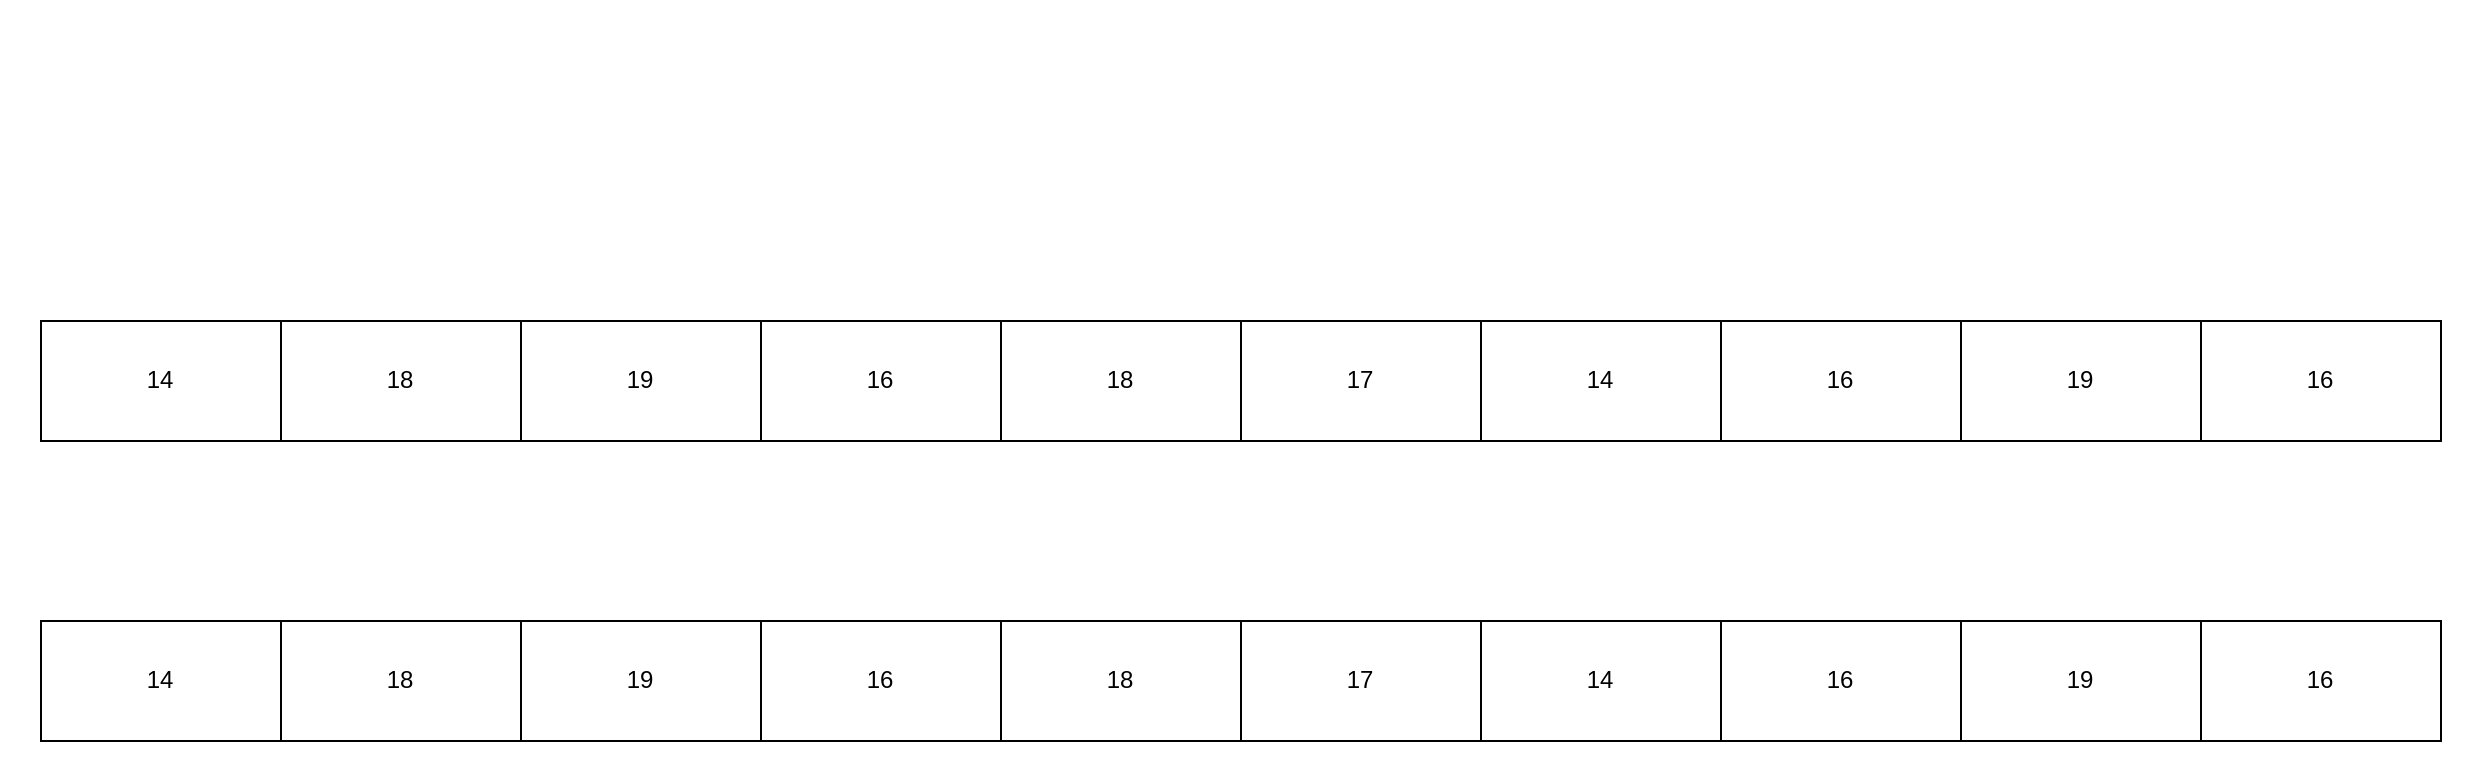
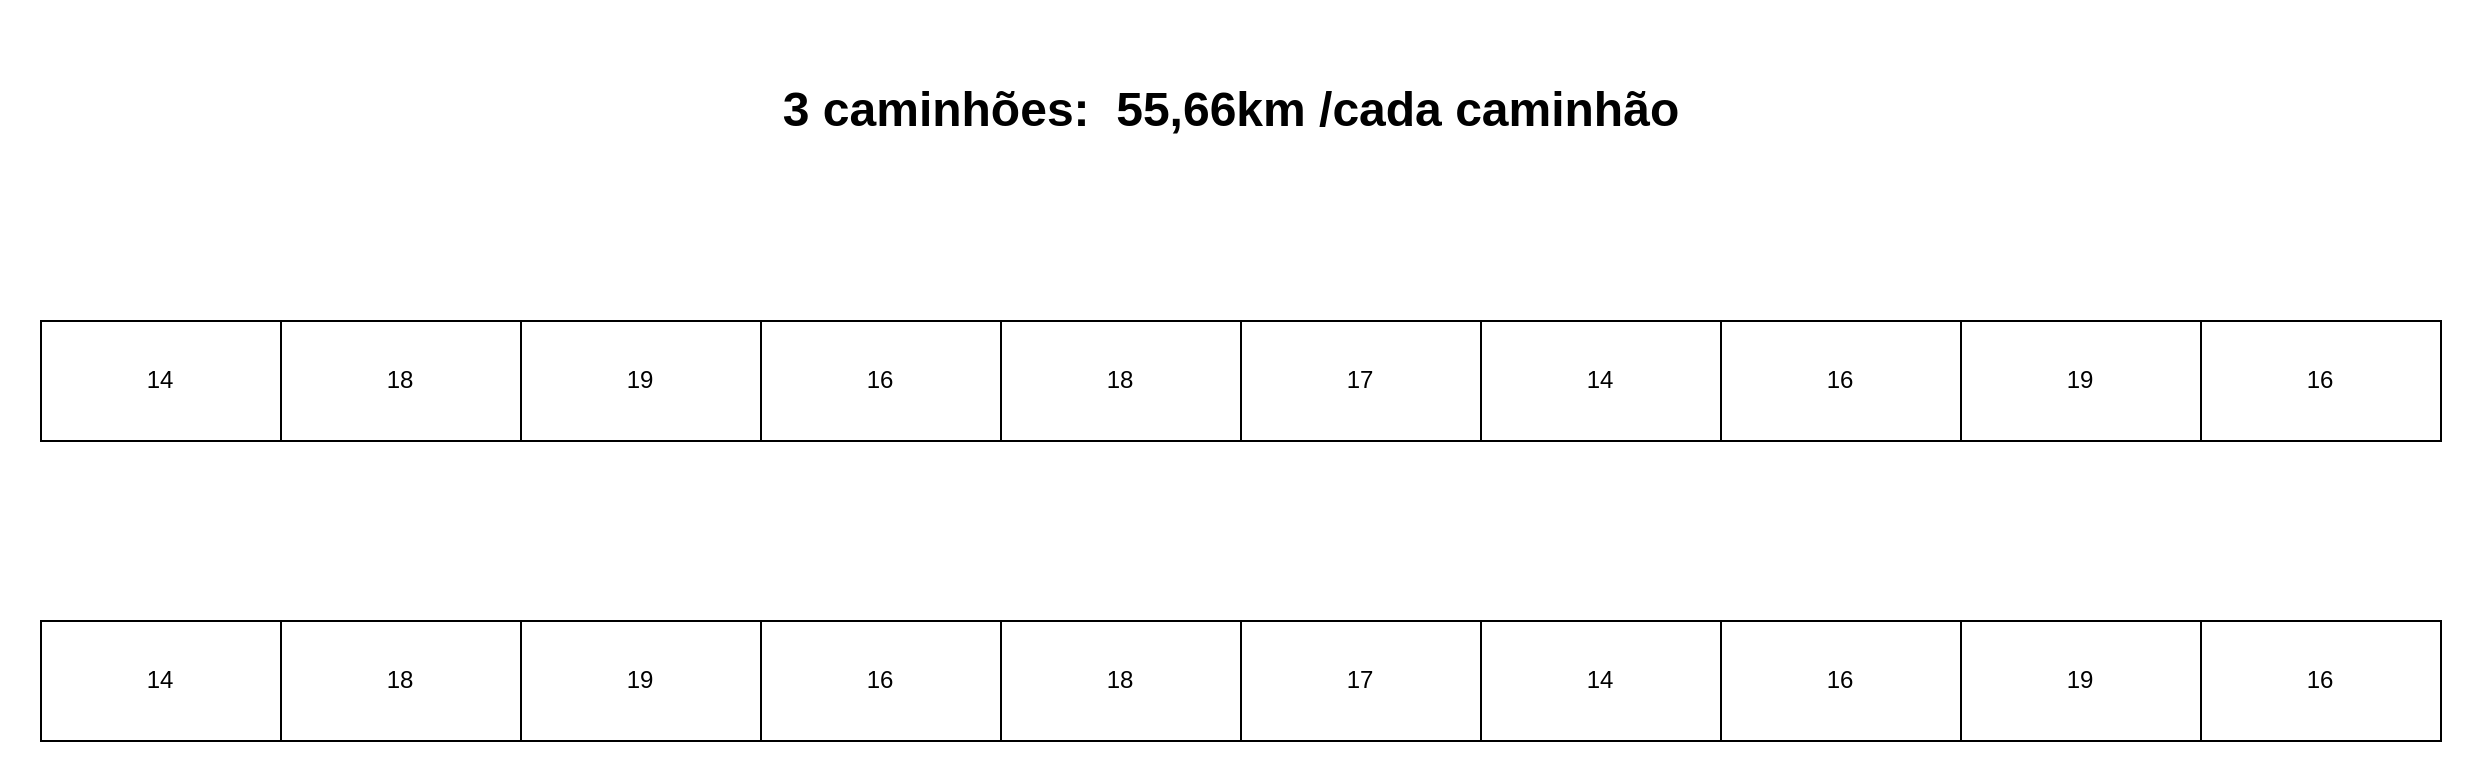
  <mxCell id="0" />
  <mxCell id="1" parent="0" />
  <mxCell id="2" value="19" style="rounded=0;whiteSpace=wrap;html=1;" vertex="1" parent="1"><mxGeometry x="260" y="160" width="120" height="60" as="geometry" /></mxCell>
  <mxCell id="3" value="16" style="rounded=0;whiteSpace=wrap;html=1;" vertex="1" parent="1"><mxGeometry x="380" y="160" width="120" height="60" as="geometry" /></mxCell>
  <mxCell id="4" value="18" style="rounded=0;whiteSpace=wrap;html=1;" vertex="1" parent="1"><mxGeometry x="500" y="160" width="120" height="60" as="geometry" /></mxCell>
  <mxCell id="5" value="16" style="rounded=0;whiteSpace=wrap;html=1;" vertex="1" parent="1"><mxGeometry x="1100" y="160" width="120" height="60" as="geometry" /></mxCell>
  <mxCell id="6" value="19" style="rounded=0;whiteSpace=wrap;html=1;" vertex="1" parent="1"><mxGeometry x="980" y="160" width="120" height="60" as="geometry" /></mxCell>
  <mxCell id="7" value="16" style="rounded=0;whiteSpace=wrap;html=1;" vertex="1" parent="1"><mxGeometry x="860" y="160" width="120" height="60" as="geometry" /></mxCell>
  <mxCell id="8" value="14" style="rounded=0;whiteSpace=wrap;html=1;" vertex="1" parent="1"><mxGeometry x="740" y="160" width="120" height="60" as="geometry" /></mxCell>
  <mxCell id="9" value="17" style="rounded=0;whiteSpace=wrap;html=1;" vertex="1" parent="1"><mxGeometry x="620" y="160" width="120" height="60" as="geometry" /></mxCell>
  <mxCell id="10" value="14" style="rounded=0;whiteSpace=wrap;html=1;" vertex="1" parent="1"><mxGeometry x="20" y="160" width="120" height="60" as="geometry" /></mxCell>
  <mxCell id="11" value="18" style="rounded=0;whiteSpace=wrap;html=1;" vertex="1" parent="1"><mxGeometry x="140" y="160" width="120" height="60" as="geometry" /></mxCell>
  <mxCell id="12" value="19" style="rounded=0;whiteSpace=wrap;html=1;" vertex="1" parent="1"><mxGeometry x="260" y="310" width="120" height="60" as="geometry" /></mxCell>
  <mxCell id="13" value="16" style="rounded=0;whiteSpace=wrap;html=1;" vertex="1" parent="1"><mxGeometry x="380" y="310" width="120" height="60" as="geometry" /></mxCell>
  <mxCell id="14" value="18" style="rounded=0;whiteSpace=wrap;html=1;" vertex="1" parent="1"><mxGeometry x="500" y="310" width="120" height="60" as="geometry" /></mxCell>
  <mxCell id="15" value="16" style="rounded=0;whiteSpace=wrap;html=1;" vertex="1" parent="1"><mxGeometry x="1100" y="310" width="120" height="60" as="geometry" /></mxCell>
  <mxCell id="16" value="19" style="rounded=0;whiteSpace=wrap;html=1;" vertex="1" parent="1"><mxGeometry x="980" y="310" width="120" height="60" as="geometry" /></mxCell>
  <mxCell id="17" value="16" style="rounded=0;whiteSpace=wrap;html=1;" vertex="1" parent="1"><mxGeometry x="860" y="310" width="120" height="60" as="geometry" /></mxCell>
  <mxCell id="18" value="14" style="rounded=0;whiteSpace=wrap;html=1;" vertex="1" parent="1"><mxGeometry x="740" y="310" width="120" height="60" as="geometry" /></mxCell>
  <mxCell id="19" value="17" style="rounded=0;whiteSpace=wrap;html=1;" vertex="1" parent="1"><mxGeometry x="620" y="310" width="120" height="60" as="geometry" /></mxCell>
  <mxCell id="20" value="14" style="rounded=0;whiteSpace=wrap;html=1;" vertex="1" parent="1"><mxGeometry x="20" y="310" width="120" height="60" as="geometry" /></mxCell>
  <mxCell id="21" value="18" style="rounded=0;whiteSpace=wrap;html=1;" vertex="1" parent="1"><mxGeometry x="140" y="310" width="120" height="60" as="geometry" /></mxCell>
+ <mxCell id="22" value="&lt;h1&gt;3 caminhões:&amp;nbsp; 55,66km /cada caminhão&lt;/h1&gt;" style="text;html=1;align=center;verticalAlign=middle;resizable=0;points=[];autosize=1;strokeColor=none;fillColor=none;" vertex="1" parent="1"><mxGeometry x="380" y="20" width="470" height="70" as="geometry" /></mxCell>
